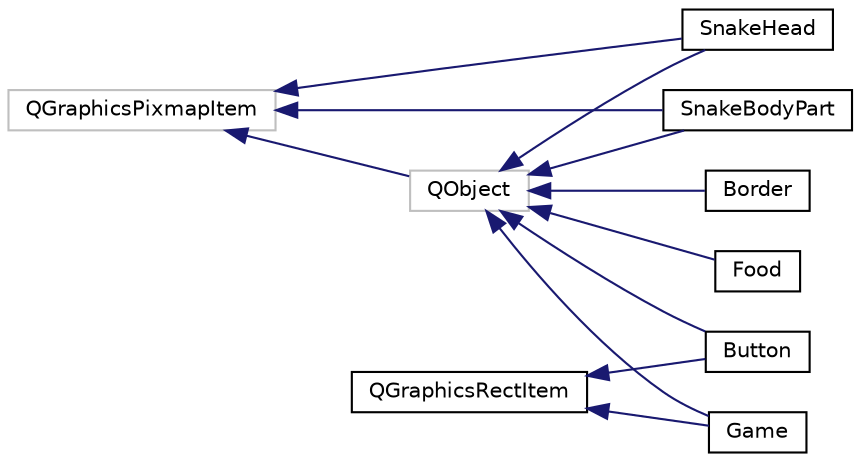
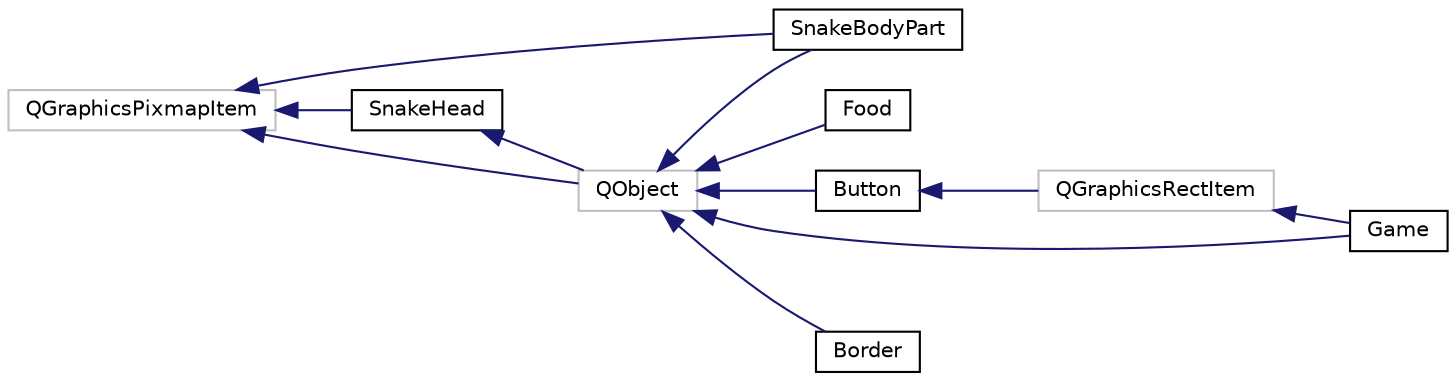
  digraph {
    fontname="DejaVu Sans"
    rankdir=LR
    node [color=black fillcolor=white fontname="DejaVu Sans" fontsize=10 shape=record style=filled]
    edge [color=midnightblue dir=back fontname="DejaVu Sans" fontsize=10 labelfontname=Helvetica labelfontsize=10 style=solid]
    n1 [color=grey75 height=0.2 label=QGraphicsPixmapItem width=0.4]
    n2 [height=0.2 label=SnakeBodyPart width=0.4]
    n3 [height=0.2 label=SnakeHead width=0.4]
    n4 [color=grey75 height=0.2 label=QObject width=0.4]
    n5 [height=0.2 label=Food width=0.4]
-   n6 [height=0.2 label=QGraphicsRectItem width=0.4]
+   n6 [color=grey75 height=0.2 label=QGraphicsRectItem width=0.4]
    n7 [height=0.2 label=Button width=0.4]
    n8 [height=0.2 label=Game width=0.4]
    n9 [height=0.2 label=Border width=0.4]
    n1 -> n2
    n1 -> n3
    n1 -> n4
    n4 -> n2
-   n4 -> n3
+   n3 -> n4
    n4 -> n5
    n4 -> n7
    n4 -> n8
    n4 -> n9
-   n6 -> n7
+   n7 -> n6
    n6 -> n8
  }
